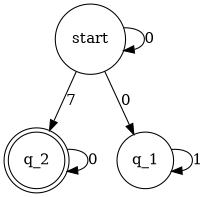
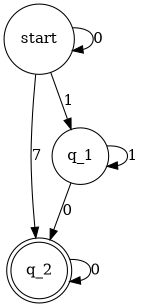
  digraph {
    rankdir=TB
    node [shape=circle]
    q_2 [shape=doublecircle]
    start
    q_1
    q_2 -> q_2 [label=0]
    start -> q_2 [label=7]
    start -> start [label=0]
-   start -> q_1 [label=0]
+   start -> q_1 [label=1]
+   q_1 -> q_2 [label=0]
    q_1 -> q_1 [label=1]
  }
